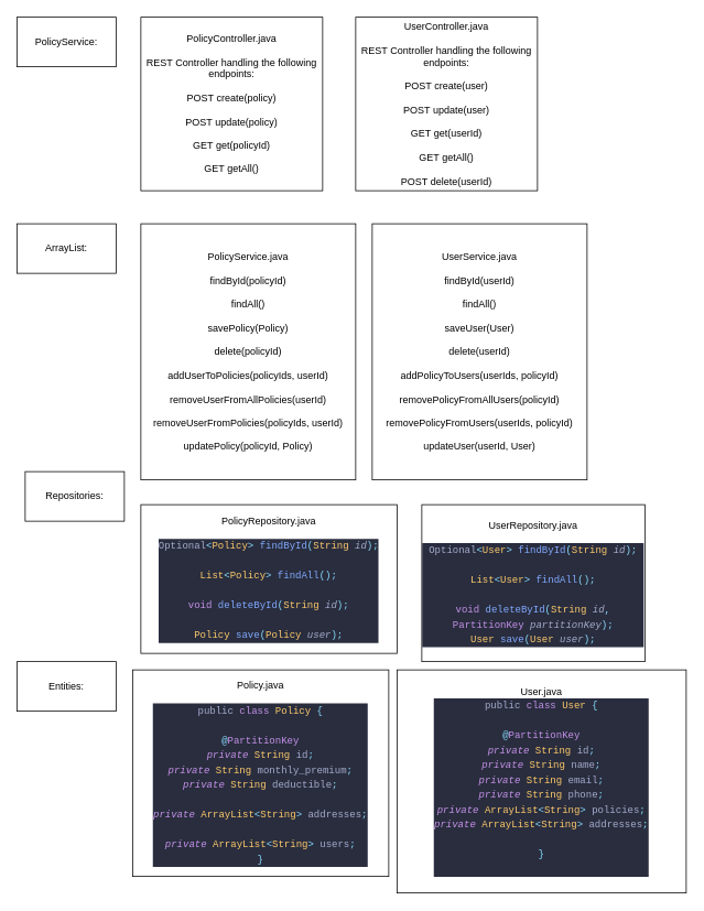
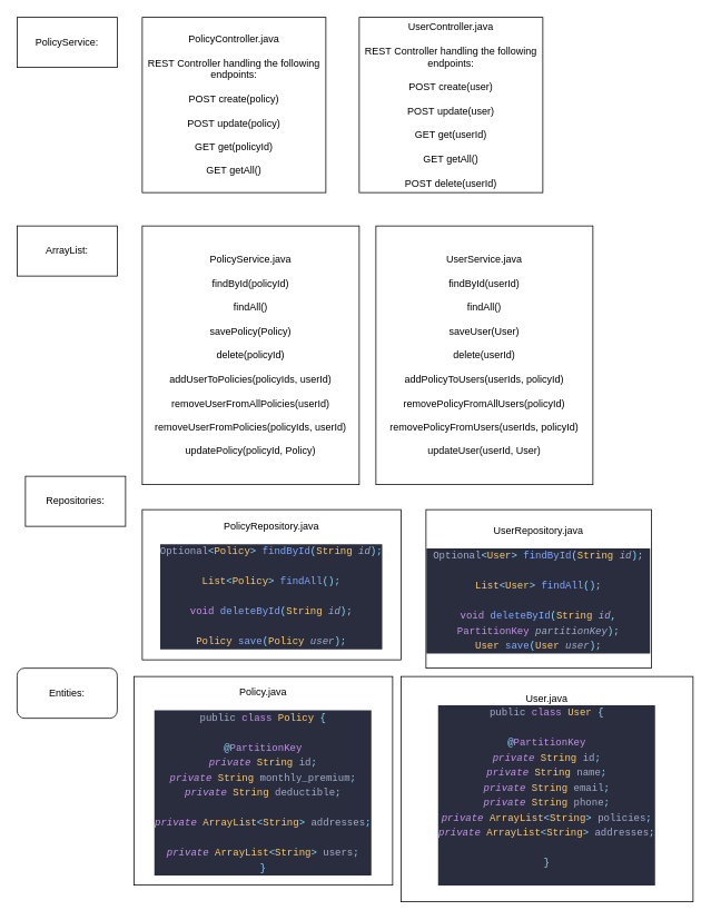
  <mxCell id="0" />
  <mxCell id="1" parent="0" />
  <mxCell id="2" value="PolicyService:" style="whiteSpace=wrap;html=1;" vertex="1" parent="1"><mxGeometry x="20" y="20" width="120" height="60" as="geometry" /></mxCell>
  <mxCell id="3" value="PolicyController.java&lt;br&gt;&lt;br&gt;REST Controller handling the following endpoints:&lt;br&gt;&lt;br&gt;POST create(policy)&lt;br&gt;&lt;br&gt;POST update(policy)&lt;br&gt;&lt;br&gt;GET get(policyId)&lt;br&gt;&lt;br&gt;GET getAll()" style="whiteSpace=wrap;html=1;" vertex="1" parent="1"><mxGeometry x="170" y="20" width="220" height="210" as="geometry" /></mxCell>
  <mxCell id="4" value="UserController.java&lt;br&gt;&lt;br&gt;REST Controller handling the following endpoints:&lt;br&gt;&lt;br&gt;POST create(user)&lt;br&gt;&lt;br&gt;POST update(user)&lt;br&gt;&lt;br&gt;GET get(userId)&lt;br&gt;&lt;br&gt;GET getAll()&lt;br&gt;&lt;br&gt;POST delete(userId)" style="whiteSpace=wrap;html=1;" vertex="1" parent="1"><mxGeometry x="430" y="20" width="220" height="210" as="geometry" /></mxCell>
  <mxCell id="5" value="ArrayList:" style="whiteSpace=wrap;html=1;" vertex="1" parent="1"><mxGeometry x="20" y="270" width="120" height="60" as="geometry" /></mxCell>
  <mxCell id="6" value="UserService.java&lt;br&gt;&lt;br&gt;findById(userId)&lt;br&gt;&lt;br&gt;findAll()&lt;br&gt;&lt;br&gt;saveUser(User)&lt;br&gt;&lt;br&gt;delete(userId)&lt;br&gt;&lt;br&gt;addPolicyToUsers(userIds, policyId)&lt;br&gt;&lt;br&gt;removePolicyFromAllUsers(policyId)&lt;br&gt;&lt;br&gt;removePolicyFromUsers(userIds, policyId)&lt;br&gt;&lt;br&gt;updateUser(userId, User)" style="whiteSpace=wrap;html=1;" vertex="1" parent="1"><mxGeometry x="450" y="270" width="260" height="310" as="geometry" /></mxCell>
  <mxCell id="7" value="PolicyService.java&lt;br&gt;&lt;br&gt;findById(policyId)&lt;br&gt;&lt;br&gt;findAll()&lt;br&gt;&lt;br&gt;savePolicy(Policy)&lt;br&gt;&lt;br&gt;delete(policyId)&lt;br&gt;&lt;br&gt;addUserToPolicies(policyIds, userId)&lt;br&gt;&lt;br&gt;removeUserFromAllPolicies(userId)&lt;br&gt;&lt;br&gt;removeUserFromPolicies(policyIds, userId)&lt;br&gt;&lt;br&gt;updatePolicy(policyId, Policy)" style="whiteSpace=wrap;html=1;" vertex="1" parent="1"><mxGeometry x="170" y="270" width="260" height="310" as="geometry" /></mxCell>
  <mxCell id="8" value="Repositories:" style="whiteSpace=wrap;html=1;" vertex="1" parent="1"><mxGeometry x="30" y="570" width="120" height="60" as="geometry" /></mxCell>
  <mxCell id="9" value="PolicyRepository.java&lt;br&gt;&lt;br&gt;&lt;div style=&quot;color: rgb(166, 172, 205); background-color: rgb(41, 45, 62); font-family: &amp;quot;Operator Mono Lig Light&amp;quot;, Menlo, Monaco, &amp;quot;Courier New&amp;quot;, monospace; line-height: 18px;&quot;&gt;&lt;div&gt;    Optional&lt;span style=&quot;color: #89ddff;&quot;&gt;&amp;lt;&lt;/span&gt;&lt;span style=&quot;color: #ffcb6b;&quot;&gt;Policy&lt;/span&gt;&lt;span style=&quot;color: #89ddff;&quot;&gt;&amp;gt;&lt;/span&gt; &lt;span style=&quot;color: #82aaff;&quot;&gt;findById&lt;/span&gt;&lt;span style=&quot;color: #89ddff;&quot;&gt;(&lt;/span&gt;&lt;span style=&quot;color: #ffcb6b;&quot;&gt;String&lt;/span&gt; &lt;span style=&quot;font-style: italic;&quot;&gt;id&lt;/span&gt;&lt;span style=&quot;color: #89ddff;&quot;&gt;);&lt;/span&gt;&lt;/div&gt;&lt;br&gt;&lt;div&gt;    &lt;span style=&quot;color: #ffcb6b;&quot;&gt;List&lt;/span&gt;&lt;span style=&quot;color: #89ddff;&quot;&gt;&amp;lt;&lt;/span&gt;&lt;span style=&quot;color: #ffcb6b;&quot;&gt;Policy&lt;/span&gt;&lt;span style=&quot;color: #89ddff;&quot;&gt;&amp;gt;&lt;/span&gt; &lt;span style=&quot;color: #82aaff;&quot;&gt;findAll&lt;/span&gt;&lt;span style=&quot;color: #89ddff;&quot;&gt;();&lt;/span&gt;&lt;/div&gt;&lt;br&gt;&lt;div&gt;    &lt;span style=&quot;color: #c792ea;&quot;&gt;void&lt;/span&gt; &lt;span style=&quot;color: #82aaff;&quot;&gt;deleteById&lt;/span&gt;&lt;span style=&quot;color: #89ddff;&quot;&gt;(&lt;/span&gt;&lt;span style=&quot;color: #ffcb6b;&quot;&gt;String&lt;/span&gt; &lt;span style=&quot;font-style: italic;&quot;&gt;id&lt;/span&gt;&lt;span style=&quot;color: #89ddff;&quot;&gt;);&lt;/span&gt;&lt;/div&gt;&lt;br&gt;&lt;div&gt;    &lt;span style=&quot;color: #ffcb6b;&quot;&gt;Policy&lt;/span&gt; &lt;span style=&quot;color: #82aaff;&quot;&gt;save&lt;/span&gt;&lt;span style=&quot;color: #89ddff;&quot;&gt;(&lt;/span&gt;&lt;span style=&quot;color: #ffcb6b;&quot;&gt;Policy&lt;/span&gt; &lt;span style=&quot;font-style: italic;&quot;&gt;user&lt;/span&gt;&lt;span style=&quot;color: #89ddff;&quot;&gt;);&lt;/span&gt;&lt;/div&gt;&lt;/div&gt;" style="whiteSpace=wrap;html=1;" vertex="1" parent="1"><mxGeometry x="170" y="610" width="310" height="180" as="geometry" /></mxCell>
  <mxCell id="10" value="UserRepository.java&lt;br&gt;&lt;br&gt;&lt;div style=&quot;color: rgb(166, 172, 205); background-color: rgb(41, 45, 62); font-family: &amp;quot;Operator Mono Lig Light&amp;quot;, Menlo, Monaco, &amp;quot;Courier New&amp;quot;, monospace; line-height: 18px;&quot;&gt;&lt;div&gt;Optional&lt;span style=&quot;color: #89ddff;&quot;&gt;&amp;lt;&lt;/span&gt;&lt;span style=&quot;color: #ffcb6b;&quot;&gt;User&lt;/span&gt;&lt;span style=&quot;color: #89ddff;&quot;&gt;&amp;gt;&lt;/span&gt; &lt;span style=&quot;color: #82aaff;&quot;&gt;findById&lt;/span&gt;&lt;span style=&quot;color: #89ddff;&quot;&gt;(&lt;/span&gt;&lt;span style=&quot;color: #ffcb6b;&quot;&gt;String&lt;/span&gt; &lt;span style=&quot;font-style: italic;&quot;&gt;id&lt;/span&gt;&lt;span style=&quot;color: #89ddff;&quot;&gt;);&lt;/span&gt;&lt;/div&gt;&lt;br&gt;&lt;div&gt;    &lt;span style=&quot;color: #ffcb6b;&quot;&gt;List&lt;/span&gt;&lt;span style=&quot;color: #89ddff;&quot;&gt;&amp;lt;&lt;/span&gt;&lt;span style=&quot;color: #ffcb6b;&quot;&gt;User&lt;/span&gt;&lt;span style=&quot;color: #89ddff;&quot;&gt;&amp;gt;&lt;/span&gt; &lt;span style=&quot;color: #82aaff;&quot;&gt;findAll&lt;/span&gt;&lt;span style=&quot;color: #89ddff;&quot;&gt;();&lt;/span&gt;&lt;/div&gt;&lt;br&gt;&lt;div&gt;    &lt;span style=&quot;color: #c792ea;&quot;&gt;void&lt;/span&gt; &lt;span style=&quot;color: #82aaff;&quot;&gt;deleteById&lt;/span&gt;&lt;span style=&quot;color: #89ddff;&quot;&gt;(&lt;/span&gt;&lt;span style=&quot;color: #ffcb6b;&quot;&gt;String&lt;/span&gt; &lt;span style=&quot;font-style: italic;&quot;&gt;id&lt;/span&gt;&lt;span style=&quot;color: #89ddff;&quot;&gt;,&lt;/span&gt; &lt;span style=&quot;color: #c792ea;&quot;&gt;PartitionKey&lt;/span&gt; &lt;span style=&quot;font-style: italic;&quot;&gt;partitionKey&lt;/span&gt;&lt;span style=&quot;color: #89ddff;&quot;&gt;);&lt;/span&gt;&lt;/div&gt;&lt;div&gt;    &lt;/div&gt;&lt;div&gt;    &lt;span style=&quot;color: #ffcb6b;&quot;&gt;User&lt;/span&gt; &lt;span style=&quot;color: #82aaff;&quot;&gt;save&lt;/span&gt;&lt;span style=&quot;color: #89ddff;&quot;&gt;(&lt;/span&gt;&lt;span style=&quot;color: #ffcb6b;&quot;&gt;User&lt;/span&gt; &lt;span style=&quot;font-style: italic;&quot;&gt;user&lt;/span&gt;&lt;span style=&quot;color: #89ddff;&quot;&gt;);&lt;/span&gt;&lt;/div&gt;&lt;/div&gt;" style="whiteSpace=wrap;html=1;" vertex="1" parent="1"><mxGeometry x="510" y="610" width="270" height="190" as="geometry" /></mxCell>
- <mxCell id="11" value="Entities:" style="whiteSpace=wrap;html=1;" vertex="1" parent="1"><mxGeometry x="20" y="800" width="120" height="60" as="geometry" /></mxCell>
+ <mxCell id="11" value="Entities:" style="whiteSpace=wrap;html=1;rounded=1;" vertex="1" parent="1"><mxGeometry x="20" y="800" width="120" height="60" as="geometry" /></mxCell>
  <mxCell id="12" value="Policy.java&lt;br&gt;&lt;br&gt;&lt;div style=&quot;color: rgb(166, 172, 205); background-color: rgb(41, 45, 62); font-family: &amp;quot;Operator Mono Lig Light&amp;quot;, Menlo, Monaco, &amp;quot;Courier New&amp;quot;, monospace; line-height: 18px;&quot;&gt;&lt;div&gt;public &lt;span style=&quot;color: #c792ea;&quot;&gt;class&lt;/span&gt; &lt;span style=&quot;color: #ffcb6b;&quot;&gt;Policy&lt;/span&gt; &lt;span style=&quot;color: #89ddff;&quot;&gt;{&lt;/span&gt;&lt;/div&gt;&lt;br&gt;&lt;div&gt;    &lt;span style=&quot;color: #89ddff;&quot;&gt;@&lt;/span&gt;&lt;span style=&quot;color: #c792ea;&quot;&gt;PartitionKey&lt;/span&gt;&lt;/div&gt;&lt;div&gt;    &lt;span style=&quot;color: #c792ea;font-style: italic;&quot;&gt;private&lt;/span&gt; &lt;span style=&quot;color: #ffcb6b;&quot;&gt;String&lt;/span&gt; id&lt;span style=&quot;color: #89ddff;&quot;&gt;;&lt;/span&gt;&lt;/div&gt;&lt;div&gt;  &lt;/div&gt;&lt;div&gt;    &lt;span style=&quot;color: #c792ea;font-style: italic;&quot;&gt;private&lt;/span&gt; &lt;span style=&quot;color: #ffcb6b;&quot;&gt;String&lt;/span&gt; monthly_premium&lt;span style=&quot;color: #89ddff;&quot;&gt;;&lt;/span&gt;&lt;/div&gt;&lt;div&gt;  &lt;/div&gt;&lt;div&gt;    &lt;span style=&quot;color: #c792ea;font-style: italic;&quot;&gt;private&lt;/span&gt; &lt;span style=&quot;color: #ffcb6b;&quot;&gt;String&lt;/span&gt; deductible&lt;span style=&quot;color: #89ddff;&quot;&gt;;&lt;/span&gt;&lt;/div&gt;&lt;br&gt;&lt;div&gt;    &lt;span style=&quot;color: #c792ea;font-style: italic;&quot;&gt;private&lt;/span&gt; &lt;span style=&quot;color: #ffcb6b;&quot;&gt;ArrayList&lt;/span&gt;&lt;span style=&quot;color: #89ddff;&quot;&gt;&amp;lt;&lt;/span&gt;&lt;span style=&quot;color: #ffcb6b;&quot;&gt;String&lt;/span&gt;&lt;span style=&quot;color: #89ddff;&quot;&gt;&amp;gt;&lt;/span&gt; addresses&lt;span style=&quot;color: #89ddff;&quot;&gt;;&lt;/span&gt;&lt;/div&gt;&lt;br&gt;&lt;div&gt;    &lt;span style=&quot;color: #c792ea;font-style: italic;&quot;&gt;private&lt;/span&gt; &lt;span style=&quot;color: #ffcb6b;&quot;&gt;ArrayList&lt;/span&gt;&lt;span style=&quot;color: #89ddff;&quot;&gt;&amp;lt;&lt;/span&gt;&lt;span style=&quot;color: #ffcb6b;&quot;&gt;String&lt;/span&gt;&lt;span style=&quot;color: #89ddff;&quot;&gt;&amp;gt;&lt;/span&gt; users&lt;span style=&quot;color: #89ddff;&quot;&gt;;&lt;/span&gt;&lt;/div&gt;&lt;div&gt;&lt;span style=&quot;color: #89ddff;&quot;&gt;}&lt;/span&gt;&lt;/div&gt;&lt;/div&gt;" style="whiteSpace=wrap;html=1;" vertex="1" parent="1"><mxGeometry x="160" y="810" width="310" height="250" as="geometry" /></mxCell>
  <mxCell id="13" value="User.java&lt;br&gt;&lt;div style=&quot;color: rgb(166, 172, 205); background-color: rgb(41, 45, 62); font-family: &amp;quot;Operator Mono Lig Light&amp;quot;, Menlo, Monaco, &amp;quot;Courier New&amp;quot;, monospace; line-height: 18px;&quot;&gt;&lt;div&gt;public &lt;span style=&quot;color: #c792ea;&quot;&gt;class&lt;/span&gt; &lt;span style=&quot;color: #ffcb6b;&quot;&gt;User&lt;/span&gt; &lt;span style=&quot;color: #89ddff;&quot;&gt;{&lt;/span&gt;&lt;/div&gt;&lt;br&gt;&lt;div&gt;    &lt;span style=&quot;color: #89ddff;&quot;&gt;@&lt;/span&gt;&lt;span style=&quot;color: #c792ea;&quot;&gt;PartitionKey&lt;/span&gt;&lt;/div&gt;&lt;div&gt;    &lt;span style=&quot;color: #c792ea;font-style: italic;&quot;&gt;private&lt;/span&gt; &lt;span style=&quot;color: #ffcb6b;&quot;&gt;String&lt;/span&gt; id&lt;span style=&quot;color: #89ddff;&quot;&gt;;&lt;/span&gt;&lt;/div&gt;&lt;div&gt;  &lt;/div&gt;&lt;div&gt;    &lt;span style=&quot;color: #c792ea;font-style: italic;&quot;&gt;private&lt;/span&gt; &lt;span style=&quot;color: #ffcb6b;&quot;&gt;String&lt;/span&gt; name&lt;span style=&quot;color: #89ddff;&quot;&gt;;&lt;/span&gt;&lt;/div&gt;&lt;div&gt;  &lt;/div&gt;&lt;div&gt;    &lt;span style=&quot;color: #c792ea;font-style: italic;&quot;&gt;private&lt;/span&gt; &lt;span style=&quot;color: #ffcb6b;&quot;&gt;String&lt;/span&gt; email&lt;span style=&quot;color: #89ddff;&quot;&gt;;&lt;/span&gt;&lt;/div&gt;&lt;div&gt;    &lt;span style=&quot;color: #c792ea;font-style: italic;&quot;&gt;private&lt;/span&gt; &lt;span style=&quot;color: #ffcb6b;&quot;&gt;String&lt;/span&gt; phone&lt;span style=&quot;color: #89ddff;&quot;&gt;;&lt;/span&gt;&lt;/div&gt;&lt;div&gt;    &lt;span style=&quot;color: #c792ea;font-style: italic;&quot;&gt;private&lt;/span&gt; &lt;span style=&quot;color: #ffcb6b;&quot;&gt;ArrayList&lt;/span&gt;&lt;span style=&quot;color: #89ddff;&quot;&gt;&amp;lt;&lt;/span&gt;&lt;span style=&quot;color: #ffcb6b;&quot;&gt;String&lt;/span&gt;&lt;span style=&quot;color: #89ddff;&quot;&gt;&amp;gt;&lt;/span&gt; policies&lt;span style=&quot;color: #89ddff;&quot;&gt;;&lt;/span&gt;&lt;/div&gt;&lt;div&gt;    &lt;span style=&quot;color: #c792ea;font-style: italic;&quot;&gt;private&lt;/span&gt; &lt;span style=&quot;color: #ffcb6b;&quot;&gt;ArrayList&lt;/span&gt;&lt;span style=&quot;color: #89ddff;&quot;&gt;&amp;lt;&lt;/span&gt;&lt;span style=&quot;color: #ffcb6b;&quot;&gt;String&lt;/span&gt;&lt;span style=&quot;color: #89ddff;&quot;&gt;&amp;gt;&lt;/span&gt; addresses&lt;span style=&quot;color: #89ddff;&quot;&gt;;&lt;/span&gt;&lt;/div&gt;&lt;br&gt;&lt;div&gt;&lt;span style=&quot;color: #89ddff;&quot;&gt;}&lt;/span&gt;&lt;/div&gt;&lt;br&gt;&lt;/div&gt;" style="whiteSpace=wrap;html=1;" vertex="1" parent="1"><mxGeometry x="480" y="810" width="350" height="270" as="geometry" /></mxCell>
